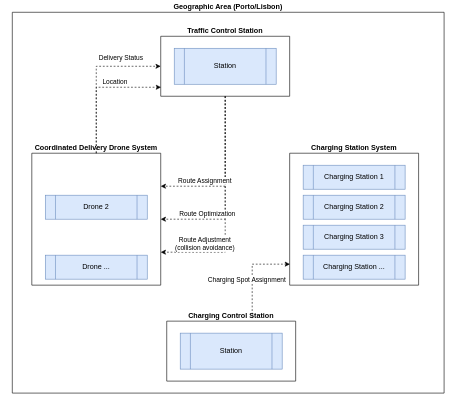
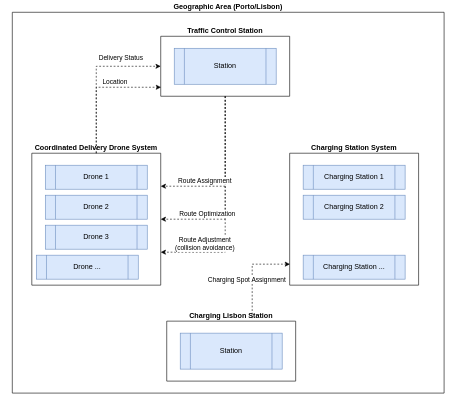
  <mxCell id="0" />
  <mxCell id="1" parent="0" />
  <mxCell id="2" value="Geographic Area (Porto/Lisbon)" style="swimlane;startSize=0;spacingTop=-20;swimlaneFillColor=none;" vertex="1" parent="1"><mxGeometry x="20" y="20" width="720" height="635" as="geometry" /></mxCell>
  <mxCell id="3" style="edgeStyle=orthogonalEdgeStyle;rounded=0;orthogonalLoop=1;jettySize=auto;html=1;entryX=1;entryY=0.75;entryDx=0;entryDy=0;dashed=1;" edge="1" parent="2" source="9" target="15"><mxGeometry relative="1" as="geometry" /></mxCell>
  <mxCell id="4" value="Route Adjustment&lt;br style=&quot;border-color: var(--border-color);&quot;&gt;(collision avoidance)" style="edgeLabel;html=1;align=center;verticalAlign=middle;resizable=0;points=[];" vertex="1" connectable="0" parent="3"><mxGeometry x="0.476" y="-1" relative="1" as="geometry"><mxPoint x="-24" y="-14" as="offset" /></mxGeometry></mxCell>
  <mxCell id="5" style="edgeStyle=orthogonalEdgeStyle;rounded=0;orthogonalLoop=1;jettySize=auto;html=1;entryX=1;entryY=0.5;entryDx=0;entryDy=0;dashed=1;" edge="1" parent="2" source="9" target="15"><mxGeometry relative="1" as="geometry" /></mxCell>
  <mxCell id="6" value="Route Optimization" style="edgeLabel;html=1;align=center;verticalAlign=middle;resizable=0;points=[];" vertex="1" connectable="0" parent="5"><mxGeometry x="0.632" y="-1" relative="1" as="geometry"><mxPoint x="19" y="-9" as="offset" /></mxGeometry></mxCell>
  <mxCell id="7" style="edgeStyle=orthogonalEdgeStyle;rounded=0;orthogonalLoop=1;jettySize=auto;html=1;entryX=1;entryY=0.25;entryDx=0;entryDy=0;dashed=1;" edge="1" parent="2" source="9" target="15"><mxGeometry relative="1" as="geometry" /></mxCell>
  <mxCell id="8" value="Route Assignment" style="edgeLabel;html=1;align=center;verticalAlign=middle;resizable=0;points=[];" vertex="1" connectable="0" parent="7"><mxGeometry x="0.576" y="3" relative="1" as="geometry"><mxPoint x="18" y="-13" as="offset" /></mxGeometry></mxCell>
  <mxCell id="9" value="Traffic Control Station" style="swimlane;startSize=0;spacingTop=-20;" vertex="1" parent="2"><mxGeometry x="247.5" y="40" width="215" height="100" as="geometry"><mxRectangle x="80" y="40" width="170" height="10" as="alternateBounds" /></mxGeometry></mxCell>
  <mxCell id="10" value="Station" style="shape=process;whiteSpace=wrap;html=1;backgroundOutline=1;fillColor=#dae8fc;strokeColor=#6c8ebf;" vertex="1" parent="9"><mxGeometry x="22.5" y="20" width="170" height="60" as="geometry" /></mxCell>
  <mxCell id="11" value="" style="edgeStyle=orthogonalEdgeStyle;rounded=0;orthogonalLoop=1;jettySize=auto;html=1;entryX=0;entryY=0.5;entryDx=0;entryDy=0;dashed=1;" edge="1" parent="2" source="15" target="9"><mxGeometry relative="1" as="geometry" /></mxCell>
  <mxCell id="12" value="Delivery Status" style="edgeLabel;html=1;align=center;verticalAlign=middle;resizable=0;points=[];" vertex="1" connectable="0" parent="11"><mxGeometry x="0.452" y="-3" relative="1" as="geometry"><mxPoint x="2" y="-18" as="offset" /></mxGeometry></mxCell>
  <mxCell id="13" style="edgeStyle=orthogonalEdgeStyle;rounded=0;orthogonalLoop=1;jettySize=auto;html=1;dashed=1;" edge="1" parent="2" source="15"><mxGeometry relative="1" as="geometry"><mxPoint x="248" y="125" as="targetPoint" /><Array as="points"><mxPoint x="140" y="125" /></Array></mxGeometry></mxCell>
  <mxCell id="14" value="Location" style="edgeLabel;html=1;align=center;verticalAlign=middle;resizable=0;points=[];" vertex="1" connectable="0" parent="13"><mxGeometry x="0.401" y="-4" relative="1" as="geometry"><mxPoint x="-13" y="-14" as="offset" /></mxGeometry></mxCell>
  <mxCell id="15" value="Coordinated Delivery Drone System" style="swimlane;startSize=0;spacingTop=-20;" vertex="1" parent="2"><mxGeometry x="32.5" y="235" width="215" height="220" as="geometry"><mxRectangle x="80" y="40" width="170" height="10" as="alternateBounds" /></mxGeometry></mxCell>
+ <mxCell id="16" value="Drone 1" style="shape=process;whiteSpace=wrap;html=1;backgroundOutline=1;fillColor=#dae8fc;strokeColor=#6c8ebf;" vertex="1" parent="15"><mxGeometry x="22.5" y="20" width="170" height="40" as="geometry" /></mxCell>
  <mxCell id="17" value="Drone 2" style="shape=process;whiteSpace=wrap;html=1;backgroundOutline=1;fillColor=#dae8fc;strokeColor=#6c8ebf;" vertex="1" parent="15"><mxGeometry x="22.5" y="70" width="170" height="40" as="geometry" /></mxCell>
- <mxCell id="19" value="Drone ..." style="shape=process;whiteSpace=wrap;html=1;backgroundOutline=1;fillColor=#dae8fc;strokeColor=#6c8ebf;" vertex="1" parent="15"><mxGeometry x="22.5" y="170" width="170" height="40" as="geometry" /></mxCell>
- <mxCell id="20" value="Charging Control Station" style="swimlane;startSize=0;spacingTop=-20;" vertex="1" parent="2"><mxGeometry x="257.5" y="515" width="215" height="100" as="geometry"><mxRectangle x="80" y="40" width="170" height="10" as="alternateBounds" /></mxGeometry></mxCell>
+ <mxCell id="18" value="Drone 3" style="shape=process;whiteSpace=wrap;html=1;backgroundOutline=1;fillColor=#dae8fc;strokeColor=#6c8ebf;" vertex="1" parent="15"><mxGeometry x="22.5" y="120" width="170" height="40" as="geometry" /></mxCell>
+ <mxCell id="19" value="Drone ..." style="shape=process;whiteSpace=wrap;html=1;backgroundOutline=1;fillColor=#dae8fc;strokeColor=#6c8ebf;" vertex="1" parent="15"><mxGeometry x="7.5" y="170" width="170" height="40" as="geometry" /></mxCell>
+ <mxCell id="20" value="Charging Lisbon Station" style="swimlane;startSize=0;spacingTop=-20;" vertex="1" parent="2"><mxGeometry x="257.5" y="515" width="215" height="100" as="geometry"><mxRectangle x="80" y="40" width="170" height="10" as="alternateBounds" /></mxGeometry></mxCell>
  <mxCell id="21" value="Station" style="shape=process;whiteSpace=wrap;html=1;backgroundOutline=1;fillColor=#dae8fc;strokeColor=#6c8ebf;" vertex="1" parent="20"><mxGeometry x="22.5" y="20" width="170" height="60" as="geometry" /></mxCell>
  <mxCell id="22" value="Charging Station System" style="swimlane;startSize=0;spacingTop=-20;" vertex="1" parent="2"><mxGeometry x="462.5" y="235" width="215" height="220" as="geometry"><mxRectangle x="80" y="40" width="170" height="10" as="alternateBounds" /></mxGeometry></mxCell>
  <mxCell id="23" value="Charging&amp;nbsp;Station 1" style="shape=process;whiteSpace=wrap;html=1;backgroundOutline=1;fillColor=#dae8fc;strokeColor=#6c8ebf;" vertex="1" parent="22"><mxGeometry x="22.5" y="20" width="170" height="40" as="geometry" /></mxCell>
  <mxCell id="24" value="Charging Station 2" style="shape=process;whiteSpace=wrap;html=1;backgroundOutline=1;fillColor=#dae8fc;strokeColor=#6c8ebf;" vertex="1" parent="22"><mxGeometry x="22.5" y="70" width="170" height="40" as="geometry" /></mxCell>
- <mxCell id="25" value="Charging Station 3" style="shape=process;whiteSpace=wrap;html=1;backgroundOutline=1;fillColor=#dae8fc;strokeColor=#6c8ebf;" vertex="1" parent="22"><mxGeometry x="22.5" y="120" width="170" height="40" as="geometry" /></mxCell>
  <mxCell id="26" value="Charging Station ..." style="shape=process;whiteSpace=wrap;html=1;backgroundOutline=1;fillColor=#dae8fc;strokeColor=#6c8ebf;" vertex="1" parent="22"><mxGeometry x="22.5" y="170" width="170" height="40" as="geometry" /></mxCell>
  <mxCell id="27" style="edgeStyle=orthogonalEdgeStyle;rounded=0;orthogonalLoop=1;jettySize=auto;html=1;dashed=1;" edge="1" parent="2"><mxGeometry relative="1" as="geometry"><mxPoint x="400" y="510" as="sourcePoint" /><mxPoint x="463" y="420" as="targetPoint" /><Array as="points"><mxPoint x="400" y="420" /><mxPoint x="463" y="420" /></Array></mxGeometry></mxCell>
  <mxCell id="28" value="Charging Spot Assignment" style="edgeLabel;html=1;align=center;verticalAlign=middle;resizable=0;points=[];" vertex="1" connectable="0" parent="27"><mxGeometry x="0.098" y="1" relative="1" as="geometry"><mxPoint x="-9" y="19" as="offset" /></mxGeometry></mxCell>
